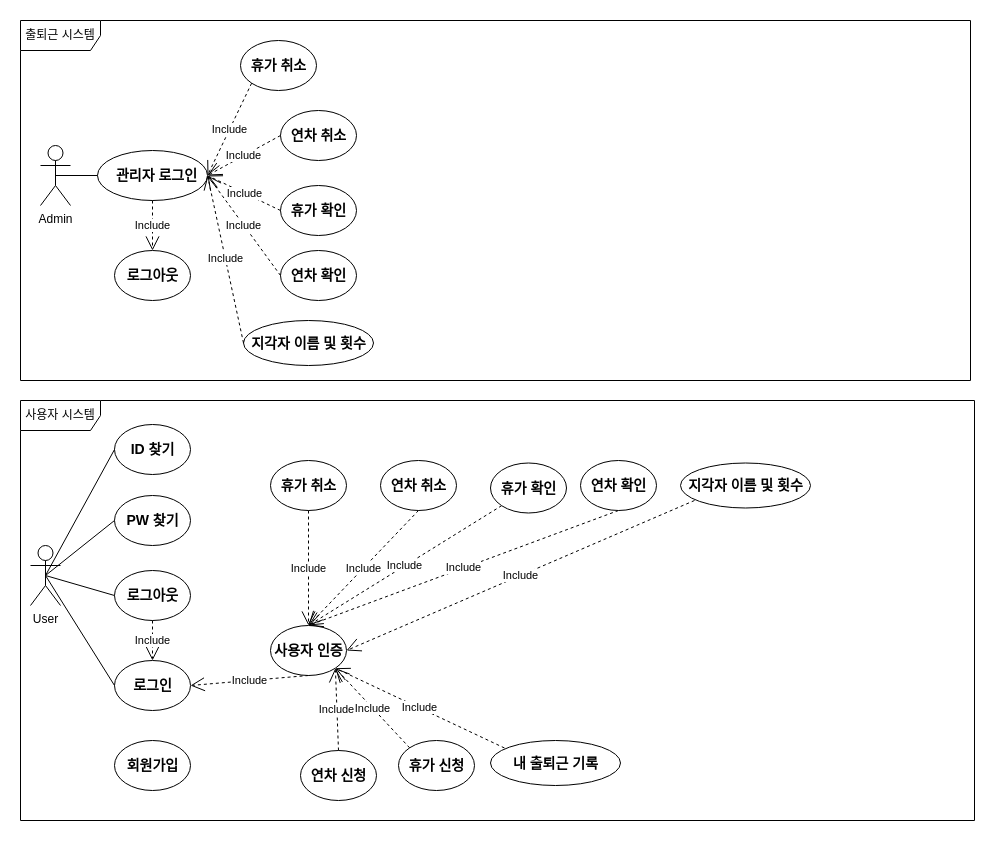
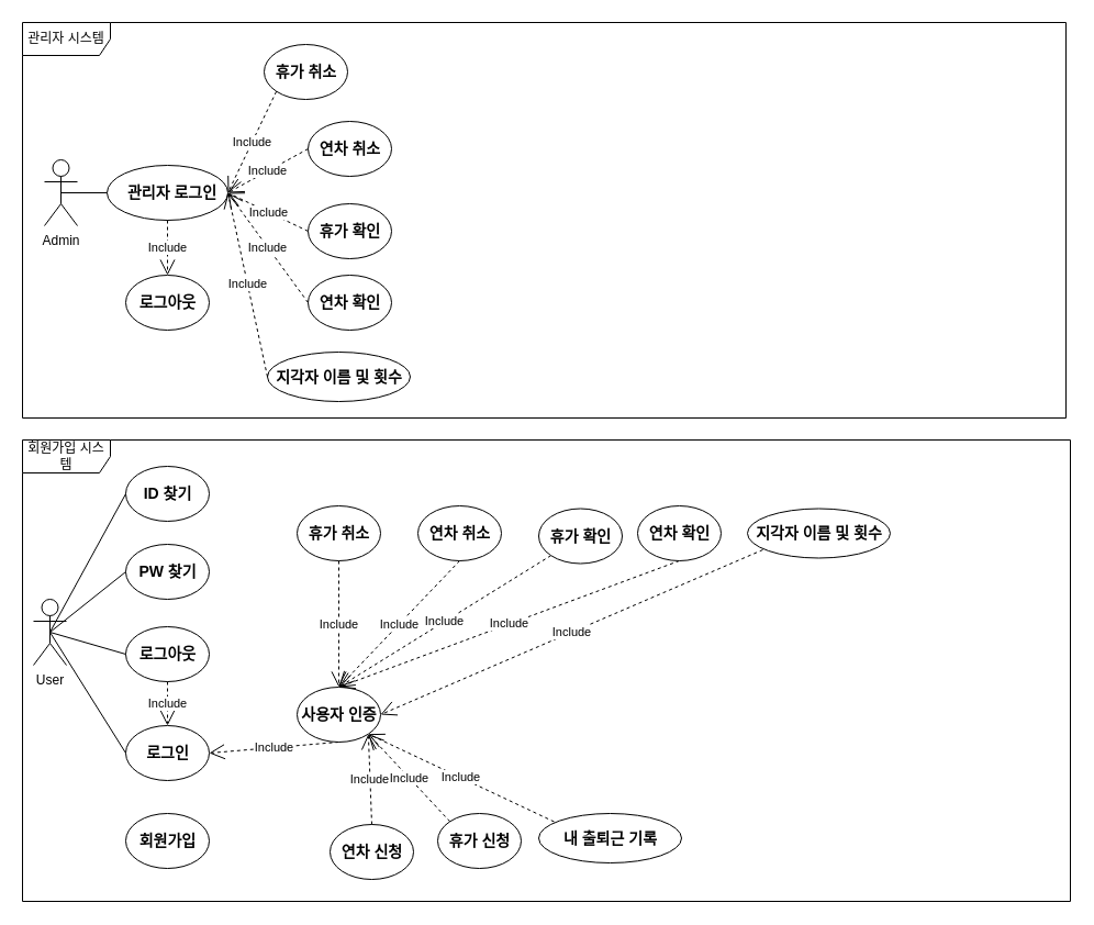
  <mxCell id="0" />
  <mxCell id="1" parent="0" />
  <mxCell id="2" value="User" style="shape=umlActor;verticalLabelPosition=bottom;verticalAlign=top;html=1;outlineConnect=0;" parent="1" vertex="1"><mxGeometry x="30" y="545" width="30" height="60" as="geometry" /></mxCell>
  <mxCell id="3" value="Admin" style="shape=umlActor;verticalLabelPosition=bottom;verticalAlign=top;html=1;outlineConnect=0;" parent="1" vertex="1"><mxGeometry x="40" y="145" width="30" height="60" as="geometry" /></mxCell>
  <mxCell id="4" value="" style="group" parent="1" connectable="0" vertex="1"><mxGeometry x="705.5" y="452.5" width="104.5" height="55" as="geometry" /></mxCell>
  <mxCell id="5" value="" style="group" parent="4" connectable="0" vertex="1"><mxGeometry x="-25.5" y="10" width="130" height="45" as="geometry" /></mxCell>
  <mxCell id="6" value="" style="ellipse;whiteSpace=wrap;html=1;" parent="5" vertex="1"><mxGeometry width="130" height="45" as="geometry" /></mxCell>
  <mxCell id="7" value="지각자 이름 및 횟수" style="text;strokeColor=none;fillColor=none;html=1;fontSize=14;fontStyle=1;verticalAlign=middle;align=center;" parent="5" vertex="1"><mxGeometry x="14" y="7.5" width="102" height="30" as="geometry" /></mxCell>
  <mxCell id="8" value="" style="group" parent="1" connectable="0" vertex="1"><mxGeometry x="270" y="460" width="76" height="50" as="geometry" /></mxCell>
  <mxCell id="9" value="" style="ellipse;whiteSpace=wrap;html=1;" parent="8" vertex="1"><mxGeometry width="76" height="50" as="geometry" /></mxCell>
  <mxCell id="10" value="휴가 취소" style="text;strokeColor=none;fillColor=none;html=1;fontSize=14;fontStyle=1;verticalAlign=middle;align=center;" parent="8" vertex="1"><mxGeometry x="18" y="15" width="40" height="20" as="geometry" /></mxCell>
  <mxCell id="11" value="" style="group" parent="1" connectable="0" vertex="1"><mxGeometry x="300" y="750" width="76" height="50" as="geometry" /></mxCell>
  <mxCell id="12" value="" style="ellipse;whiteSpace=wrap;html=1;" parent="11" vertex="1"><mxGeometry width="76" height="50" as="geometry" /></mxCell>
  <mxCell id="13" value="연차 신청" style="text;strokeColor=none;fillColor=none;html=1;fontSize=14;fontStyle=1;verticalAlign=middle;align=center;" parent="11" vertex="1"><mxGeometry x="18" y="15" width="40" height="20" as="geometry" /></mxCell>
  <mxCell id="14" value="" style="group" parent="1" connectable="0" vertex="1"><mxGeometry x="380" y="460" width="76" height="50" as="geometry" /></mxCell>
  <mxCell id="15" value="" style="ellipse;whiteSpace=wrap;html=1;" parent="14" vertex="1"><mxGeometry width="76" height="50" as="geometry" /></mxCell>
  <mxCell id="16" value="연차 취소" style="text;strokeColor=none;fillColor=none;html=1;fontSize=14;fontStyle=1;verticalAlign=middle;align=center;" parent="14" vertex="1"><mxGeometry x="18" y="15" width="40" height="20" as="geometry" /></mxCell>
  <mxCell id="17" value="" style="group" parent="1" connectable="0" vertex="1"><mxGeometry x="490" y="740" width="130" height="45" as="geometry" /></mxCell>
  <mxCell id="18" value="" style="ellipse;whiteSpace=wrap;html=1;" parent="17" vertex="1"><mxGeometry width="130" height="45" as="geometry" /></mxCell>
  <mxCell id="19" value="내 출퇴근 기록" style="text;strokeColor=none;fillColor=none;html=1;fontSize=14;fontStyle=1;verticalAlign=middle;align=center;" parent="17" vertex="1"><mxGeometry x="14" y="7.5" width="102" height="30" as="geometry" /></mxCell>
  <mxCell id="20" value="" style="group" parent="1" connectable="0" vertex="1"><mxGeometry x="114" y="740" width="76" height="50" as="geometry" /></mxCell>
  <mxCell id="21" value="" style="ellipse;whiteSpace=wrap;html=1;" parent="20" vertex="1"><mxGeometry width="76" height="50" as="geometry" /></mxCell>
  <mxCell id="22" value="회원가입" style="text;strokeColor=none;fillColor=none;html=1;fontSize=14;fontStyle=1;verticalAlign=middle;align=center;" parent="20" vertex="1"><mxGeometry x="18" y="15" width="40" height="20" as="geometry" /></mxCell>
  <mxCell id="23" value="" style="group" parent="1" connectable="0" vertex="1"><mxGeometry x="114" y="660" width="76" height="50" as="geometry" /></mxCell>
  <mxCell id="24" value="" style="ellipse;whiteSpace=wrap;html=1;" parent="23" vertex="1"><mxGeometry width="76" height="50" as="geometry" /></mxCell>
  <mxCell id="25" value="로그인" style="text;strokeColor=none;fillColor=none;html=1;fontSize=14;fontStyle=1;verticalAlign=middle;align=center;" parent="23" vertex="1"><mxGeometry x="18" y="15" width="40" height="20" as="geometry" /></mxCell>
  <mxCell id="26" value="" style="group" parent="1" connectable="0" vertex="1"><mxGeometry x="114" y="495" width="76" height="50" as="geometry" /></mxCell>
  <mxCell id="27" value="" style="ellipse;whiteSpace=wrap;html=1;" parent="26" vertex="1"><mxGeometry width="76" height="50" as="geometry" /></mxCell>
  <mxCell id="28" value="PW 찾기" style="text;strokeColor=none;fillColor=none;html=1;fontSize=14;fontStyle=1;verticalAlign=middle;align=center;" parent="26" vertex="1"><mxGeometry x="18" y="15" width="40" height="20" as="geometry" /></mxCell>
  <mxCell id="29" value="" style="group" parent="1" connectable="0" vertex="1"><mxGeometry x="114" y="424" width="76" height="50" as="geometry" /></mxCell>
  <mxCell id="30" value="" style="ellipse;whiteSpace=wrap;html=1;" parent="29" vertex="1"><mxGeometry width="76" height="50" as="geometry" /></mxCell>
  <mxCell id="31" value="ID 찾기" style="text;strokeColor=none;fillColor=none;html=1;fontSize=14;fontStyle=1;verticalAlign=middle;align=center;" parent="29" vertex="1"><mxGeometry x="18" y="15" width="40" height="20" as="geometry" /></mxCell>
  <mxCell id="32" value="" style="group" parent="1" connectable="0" vertex="1"><mxGeometry x="114" y="570" width="76" height="50" as="geometry" /></mxCell>
  <mxCell id="33" value="" style="ellipse;whiteSpace=wrap;html=1;" parent="32" vertex="1"><mxGeometry width="76" height="50" as="geometry" /></mxCell>
  <mxCell id="34" value="로그아웃" style="text;strokeColor=none;fillColor=none;html=1;fontSize=14;fontStyle=1;verticalAlign=middle;align=center;" parent="32" vertex="1"><mxGeometry x="18" y="15" width="40" height="20" as="geometry" /></mxCell>
  <mxCell id="35" value="" style="group" parent="1" connectable="0" vertex="1"><mxGeometry x="398" y="740" width="76" height="50" as="geometry" /></mxCell>
  <mxCell id="36" value="" style="ellipse;whiteSpace=wrap;html=1;" parent="35" vertex="1"><mxGeometry width="76" height="50" as="geometry" /></mxCell>
  <mxCell id="37" value="휴가 신청" style="text;strokeColor=none;fillColor=none;html=1;fontSize=14;fontStyle=1;verticalAlign=middle;align=center;" parent="35" vertex="1"><mxGeometry x="18" y="15" width="40" height="20" as="geometry" /></mxCell>
  <mxCell id="38" value="" style="endArrow=none;html=1;rounded=0;entryX=0;entryY=0.5;entryDx=0;entryDy=0;exitX=0.5;exitY=0.5;exitDx=0;exitDy=0;exitPerimeter=0;" parent="1" source="2" target="24" edge="1"><mxGeometry width="50" height="50" relative="1" as="geometry"><mxPoint x="500" y="420" as="sourcePoint" /><mxPoint x="568" y="365" as="targetPoint" /></mxGeometry></mxCell>
  <mxCell id="39" value="" style="endArrow=none;html=1;rounded=0;entryX=0;entryY=0.5;entryDx=0;entryDy=0;exitX=0.5;exitY=0.5;exitDx=0;exitDy=0;exitPerimeter=0;" parent="1" source="2" target="33" edge="1"><mxGeometry width="50" height="50" relative="1" as="geometry"><mxPoint x="329" y="365" as="sourcePoint" /><mxPoint x="380" y="340" as="targetPoint" /></mxGeometry></mxCell>
  <mxCell id="40" value="" style="endArrow=none;html=1;rounded=0;entryX=0.5;entryY=0.5;entryDx=0;entryDy=0;entryPerimeter=0;exitX=0;exitY=0.5;exitDx=0;exitDy=0;" parent="1" source="27" target="2" edge="1"><mxGeometry width="50" height="50" relative="1" as="geometry"><mxPoint x="274" y="378" as="sourcePoint" /><mxPoint x="329" y="365" as="targetPoint" /></mxGeometry></mxCell>
  <mxCell id="41" value="" style="endArrow=none;html=1;rounded=0;entryX=0;entryY=0.5;entryDx=0;entryDy=0;exitX=0.5;exitY=0.5;exitDx=0;exitDy=0;exitPerimeter=0;" parent="1" source="2" target="30" edge="1"><mxGeometry width="50" height="50" relative="1" as="geometry"><mxPoint x="273" y="460" as="sourcePoint" /><mxPoint x="200" y="540" as="targetPoint" /></mxGeometry></mxCell>
  <mxCell id="42" value="" style="group" parent="1" connectable="0" vertex="1"><mxGeometry x="270" y="630" width="76" height="50" as="geometry" /></mxCell>
  <mxCell id="43" value="" style="group" parent="42" connectable="0" vertex="1"><mxGeometry y="-5" width="76" height="50" as="geometry" /></mxCell>
  <mxCell id="44" value="" style="ellipse;whiteSpace=wrap;html=1;" parent="43" vertex="1"><mxGeometry width="76" height="50" as="geometry" /></mxCell>
  <mxCell id="45" value="사용자 인증" style="text;strokeColor=none;fillColor=none;html=1;fontSize=14;fontStyle=1;verticalAlign=middle;align=center;" parent="43" vertex="1"><mxGeometry x="18" y="15" width="40" height="20" as="geometry" /></mxCell>
  <mxCell id="46" value="Include" style="endArrow=open;endSize=12;dashed=1;html=1;rounded=0;exitX=0.5;exitY=1;exitDx=0;exitDy=0;entryX=1;entryY=0.5;entryDx=0;entryDy=0;" parent="1" source="44" target="24" edge="1"><mxGeometry width="160" relative="1" as="geometry"><mxPoint x="144" y="395" as="sourcePoint" /><mxPoint x="304" y="395" as="targetPoint" /></mxGeometry></mxCell>
  <mxCell id="47" value="Include" style="endArrow=open;endSize=12;dashed=1;html=1;rounded=0;exitX=0;exitY=1;exitDx=0;exitDy=0;entryX=1;entryY=0.5;entryDx=0;entryDy=0;" parent="1" source="7" target="44" edge="1"><mxGeometry width="160" relative="1" as="geometry"><mxPoint x="402" y="390" as="sourcePoint" /><mxPoint x="402" y="435" as="targetPoint" /></mxGeometry></mxCell>
  <mxCell id="48" value="Include" style="endArrow=open;endSize=12;dashed=1;html=1;rounded=0;exitX=0;exitY=1;exitDx=0;exitDy=0;entryX=0.5;entryY=0;entryDx=0;entryDy=0;" parent="1" source="91" target="44" edge="1"><mxGeometry width="160" relative="1" as="geometry"><mxPoint x="548" y="368" as="sourcePoint" /><mxPoint x="440" y="365" as="targetPoint" /></mxGeometry></mxCell>
  <mxCell id="49" value="Include" style="endArrow=open;endSize=12;dashed=1;html=1;rounded=0;exitX=0.5;exitY=1;exitDx=0;exitDy=0;entryX=0.5;entryY=0;entryDx=0;entryDy=0;" parent="1" source="88" target="44" edge="1"><mxGeometry width="160" relative="1" as="geometry"><mxPoint x="547" y="260" as="sourcePoint" /><mxPoint x="440" y="365" as="targetPoint" /></mxGeometry></mxCell>
  <mxCell id="50" value="Include" style="endArrow=open;endSize=12;dashed=1;html=1;rounded=0;exitX=0.5;exitY=1;exitDx=0;exitDy=0;entryX=0.5;entryY=0;entryDx=0;entryDy=0;" parent="1" source="15" target="44" edge="1"><mxGeometry width="160" relative="1" as="geometry"><mxPoint x="432" y="260" as="sourcePoint" /><mxPoint x="402" y="340" as="targetPoint" /></mxGeometry></mxCell>
  <mxCell id="51" value="Include" style="endArrow=open;endSize=12;dashed=1;html=1;rounded=0;exitX=0.5;exitY=1;exitDx=0;exitDy=0;entryX=0.5;entryY=0;entryDx=0;entryDy=0;" parent="1" source="9" target="44" edge="1"><mxGeometry width="160" relative="1" as="geometry"><mxPoint x="342" y="195" as="sourcePoint" /><mxPoint x="402" y="340" as="targetPoint" /></mxGeometry></mxCell>
  <mxCell id="52" value="Include" style="endArrow=open;endSize=12;dashed=1;html=1;rounded=0;exitX=0.5;exitY=0;exitDx=0;exitDy=0;entryX=1;entryY=1;entryDx=0;entryDy=0;" parent="1" source="12" target="44" edge="1"><mxGeometry width="160" relative="1" as="geometry"><mxPoint x="289" y="258" as="sourcePoint" /><mxPoint x="402" y="340" as="targetPoint" /></mxGeometry></mxCell>
  <mxCell id="53" value="Include" style="endArrow=open;endSize=12;dashed=1;html=1;rounded=0;exitX=0;exitY=0;exitDx=0;exitDy=0;entryX=1;entryY=1;entryDx=0;entryDy=0;" parent="1" source="36" target="44" edge="1"><mxGeometry width="160" relative="1" as="geometry"><mxPoint x="119" y="208" as="sourcePoint" /><mxPoint x="364" y="365" as="targetPoint" /></mxGeometry></mxCell>
  <mxCell id="54" value="Include" style="endArrow=open;endSize=12;dashed=1;html=1;rounded=0;exitX=0;exitY=0;exitDx=0;exitDy=0;entryX=1;entryY=1;entryDx=0;entryDy=0;" parent="1" source="19" target="44" edge="1"><mxGeometry width="160" relative="1" as="geometry"><mxPoint x="130" y="270" as="sourcePoint" /><mxPoint x="364" y="365" as="targetPoint" /></mxGeometry></mxCell>
  <mxCell id="55" value="" style="group" parent="1" connectable="0" vertex="1"><mxGeometry x="97" y="150" width="110" height="50" as="geometry" /></mxCell>
  <mxCell id="56" value="" style="ellipse;whiteSpace=wrap;html=1;" parent="55" vertex="1"><mxGeometry width="110" height="50" as="geometry" /></mxCell>
  <mxCell id="57" value="관리자 로그인" style="text;strokeColor=none;fillColor=none;html=1;fontSize=14;fontStyle=1;verticalAlign=middle;align=center;" parent="55" vertex="1"><mxGeometry x="18" y="15" width="82" height="20" as="geometry" /></mxCell>
  <mxCell id="58" value="" style="endArrow=none;html=1;rounded=0;entryX=0.5;entryY=0.5;entryDx=0;entryDy=0;exitX=0;exitY=0.5;exitDx=0;exitDy=0;entryPerimeter=0;" parent="1" source="56" target="3" edge="1"><mxGeometry width="50" height="50" relative="1" as="geometry"><mxPoint x="604" y="460" as="sourcePoint" /><mxPoint x="695" y="460" as="targetPoint" /></mxGeometry></mxCell>
- <mxCell id="59" value="사용자 시스템" style="shape=umlFrame;whiteSpace=wrap;html=1;pointerEvents=0;width=80;height=30;" parent="1" vertex="1"><mxGeometry x="20" y="400" width="954" height="420" as="geometry" /></mxCell>
- <mxCell id="60" value="출퇴근 시스템" style="shape=umlFrame;whiteSpace=wrap;html=1;pointerEvents=0;width=80;height=30;" parent="1" vertex="1"><mxGeometry x="20" y="20" width="950" height="360" as="geometry" /></mxCell>
+ <mxCell id="59" value="회원가입 시스템" style="shape=umlFrame;whiteSpace=wrap;html=1;pointerEvents=0;width=80;height=30;" parent="1" vertex="1"><mxGeometry x="20" y="400" width="954" height="420" as="geometry" /></mxCell>
+ <mxCell id="60" value="관리자 시스템" style="shape=umlFrame;whiteSpace=wrap;html=1;pointerEvents=0;width=80;height=30;" parent="1" vertex="1"><mxGeometry x="20" y="20" width="950" height="360" as="geometry" /></mxCell>
  <mxCell id="61" value="" style="group" parent="1" connectable="0" vertex="1"><mxGeometry x="273.75" y="185" width="76" height="50" as="geometry" /></mxCell>
  <mxCell id="62" value="" style="group" parent="61" connectable="0" vertex="1"><mxGeometry x="12.5" width="76" height="50" as="geometry" /></mxCell>
  <mxCell id="63" value="" style="ellipse;whiteSpace=wrap;html=1;" parent="62" vertex="1"><mxGeometry x="-6.25" width="76" height="50" as="geometry" /></mxCell>
  <mxCell id="64" value="휴가 확인" style="text;strokeColor=none;fillColor=none;html=1;fontSize=14;fontStyle=1;verticalAlign=middle;align=center;" parent="62" vertex="1"><mxGeometry x="11.75" y="15" width="40" height="20" as="geometry" /></mxCell>
  <mxCell id="65" value="" style="group" parent="1" connectable="0" vertex="1"><mxGeometry x="240" y="40" width="76" height="50" as="geometry" /></mxCell>
  <mxCell id="66" value="" style="ellipse;whiteSpace=wrap;html=1;" parent="65" vertex="1"><mxGeometry width="76" height="50" as="geometry" /></mxCell>
  <mxCell id="67" value="휴가 취소" style="text;strokeColor=none;fillColor=none;html=1;fontSize=14;fontStyle=1;verticalAlign=middle;align=center;" parent="65" vertex="1"><mxGeometry x="18" y="15" width="40" height="20" as="geometry" /></mxCell>
  <mxCell id="68" value="" style="group" parent="1" connectable="0" vertex="1"><mxGeometry x="280" y="110" width="76" height="50" as="geometry" /></mxCell>
  <mxCell id="69" value="" style="ellipse;whiteSpace=wrap;html=1;" parent="68" vertex="1"><mxGeometry width="76" height="50" as="geometry" /></mxCell>
  <mxCell id="70" value="연차 취소" style="text;strokeColor=none;fillColor=none;html=1;fontSize=14;fontStyle=1;verticalAlign=middle;align=center;" parent="68" vertex="1"><mxGeometry x="18" y="15" width="40" height="20" as="geometry" /></mxCell>
  <mxCell id="71" value="" style="group" parent="1" connectable="0" vertex="1"><mxGeometry x="280" y="250" width="76" height="50" as="geometry" /></mxCell>
  <mxCell id="72" value="" style="ellipse;whiteSpace=wrap;html=1;" parent="71" vertex="1"><mxGeometry width="76" height="50" as="geometry" /></mxCell>
  <mxCell id="73" value="연차 확인" style="text;strokeColor=none;fillColor=none;html=1;fontSize=14;fontStyle=1;verticalAlign=middle;align=center;" parent="71" vertex="1"><mxGeometry x="18" y="15" width="40" height="20" as="geometry" /></mxCell>
  <mxCell id="74" value="" style="group" parent="1" connectable="0" vertex="1"><mxGeometry x="243" y="320" width="130" height="45" as="geometry" /></mxCell>
  <mxCell id="75" value="" style="ellipse;whiteSpace=wrap;html=1;" parent="74" vertex="1"><mxGeometry width="130" height="45" as="geometry" /></mxCell>
  <mxCell id="76" value="지각자 이름 및 횟수" style="text;strokeColor=none;fillColor=none;html=1;fontSize=14;fontStyle=1;verticalAlign=middle;align=center;" parent="74" vertex="1"><mxGeometry x="14" y="7.5" width="102" height="30" as="geometry" /></mxCell>
  <mxCell id="77" value="" style="group" parent="1" connectable="0" vertex="1"><mxGeometry x="114" y="250" width="76" height="50" as="geometry" /></mxCell>
  <mxCell id="78" value="" style="ellipse;whiteSpace=wrap;html=1;" parent="77" vertex="1"><mxGeometry width="76" height="50" as="geometry" /></mxCell>
  <mxCell id="79" value="로그아웃" style="text;strokeColor=none;fillColor=none;html=1;fontSize=14;fontStyle=1;verticalAlign=middle;align=center;" parent="77" vertex="1"><mxGeometry x="18" y="15" width="40" height="20" as="geometry" /></mxCell>
  <mxCell id="80" value="Include" style="endArrow=open;endSize=12;dashed=1;html=1;rounded=0;entryX=1;entryY=0.5;entryDx=0;entryDy=0;exitX=0;exitY=0.5;exitDx=0;exitDy=0;" parent="1" source="63" target="56" edge="1"><mxGeometry width="160" relative="1" as="geometry"><mxPoint x="318" y="520" as="sourcePoint" /><mxPoint x="318" y="635" as="targetPoint" /></mxGeometry></mxCell>
  <mxCell id="81" value="Include" style="endArrow=open;endSize=12;dashed=1;html=1;rounded=0;entryX=1;entryY=0.5;entryDx=0;entryDy=0;exitX=0;exitY=0.5;exitDx=0;exitDy=0;" parent="1" source="72" target="56" edge="1"><mxGeometry width="160" relative="1" as="geometry"><mxPoint x="290" y="220" as="sourcePoint" /><mxPoint x="217" y="185" as="targetPoint" /></mxGeometry></mxCell>
  <mxCell id="82" value="Include" style="endArrow=open;endSize=12;dashed=1;html=1;rounded=0;entryX=1;entryY=0.5;entryDx=0;entryDy=0;exitX=0;exitY=0.5;exitDx=0;exitDy=0;" parent="1" source="75" target="56" edge="1"><mxGeometry width="160" relative="1" as="geometry"><mxPoint x="290" y="285" as="sourcePoint" /><mxPoint x="217" y="185" as="targetPoint" /></mxGeometry></mxCell>
  <mxCell id="83" value="Include" style="endArrow=open;endSize=12;dashed=1;html=1;rounded=0;exitX=0.5;exitY=1;exitDx=0;exitDy=0;entryX=0.5;entryY=0;entryDx=0;entryDy=0;" parent="1" source="33" target="24" edge="1"><mxGeometry width="160" relative="1" as="geometry"><mxPoint x="318" y="685" as="sourcePoint" /><mxPoint x="200" y="695" as="targetPoint" /></mxGeometry></mxCell>
  <mxCell id="84" value="Include" style="endArrow=open;endSize=12;dashed=1;html=1;rounded=0;exitX=0.5;exitY=1;exitDx=0;exitDy=0;entryX=0.5;entryY=0;entryDx=0;entryDy=0;" parent="1" source="56" target="78" edge="1"><mxGeometry width="160" relative="1" as="geometry"><mxPoint x="162" y="630" as="sourcePoint" /><mxPoint x="162" y="670" as="targetPoint" /></mxGeometry></mxCell>
  <mxCell id="85" value="Include" style="endArrow=open;endSize=12;dashed=1;html=1;rounded=0;exitX=0;exitY=0.5;exitDx=0;exitDy=0;entryX=1;entryY=0.5;entryDx=0;entryDy=0;" parent="1" source="69" target="56" edge="1"><mxGeometry width="160" relative="1" as="geometry"><mxPoint x="290" y="220" as="sourcePoint" /><mxPoint x="217" y="185" as="targetPoint" /></mxGeometry></mxCell>
  <mxCell id="86" value="Include" style="endArrow=open;endSize=12;dashed=1;html=1;rounded=0;exitX=0;exitY=1;exitDx=0;exitDy=0;entryX=1;entryY=0.5;entryDx=0;entryDy=0;" parent="1" source="66" target="56" edge="1"><mxGeometry width="160" relative="1" as="geometry"><mxPoint x="290" y="145" as="sourcePoint" /><mxPoint x="217" y="185" as="targetPoint" /></mxGeometry></mxCell>
  <mxCell id="87" value="" style="group" parent="1" connectable="0" vertex="1"><mxGeometry x="580" y="460" width="76" height="50" as="geometry" /></mxCell>
  <mxCell id="88" value="" style="ellipse;whiteSpace=wrap;html=1;" parent="87" vertex="1"><mxGeometry width="76" height="50" as="geometry" /></mxCell>
  <mxCell id="89" value="연차 확인" style="text;strokeColor=none;fillColor=none;html=1;fontSize=14;fontStyle=1;verticalAlign=middle;align=center;" parent="87" vertex="1"><mxGeometry x="18" y="15" width="40" height="20" as="geometry" /></mxCell>
  <mxCell id="90" value="" style="group" parent="1" connectable="0" vertex="1"><mxGeometry x="490" y="462.5" width="76" height="50" as="geometry" /></mxCell>
  <mxCell id="91" value="" style="ellipse;whiteSpace=wrap;html=1;" parent="90" vertex="1"><mxGeometry width="76" height="50" as="geometry" /></mxCell>
  <mxCell id="92" value="휴가 확인" style="text;strokeColor=none;fillColor=none;html=1;fontSize=14;fontStyle=1;verticalAlign=middle;align=center;" parent="90" vertex="1"><mxGeometry x="18" y="15" width="40" height="20" as="geometry" /></mxCell>
